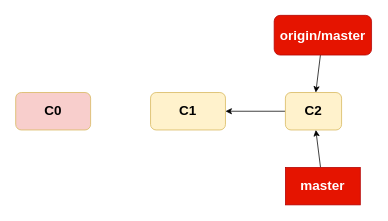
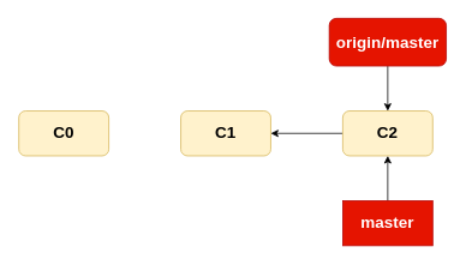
  <mxCell id="0" />
  <mxCell id="1" parent="0" />
  <mxCell id="2" value="" style="edgeStyle=none;html=1;fontSize=18;fontStyle=1;startArrow=classic;startFill=1;endArrow=none;endFill=0;" parent="1" source="3" target="4" edge="1"><mxGeometry relative="1" as="geometry" /></mxCell>
  <mxCell id="3" value="C1" style="rounded=1;whiteSpace=wrap;html=1;fillColor=#fff2cc;strokeColor=#d6b656;fontSize=18;fontStyle=1" parent="1" vertex="1"><mxGeometry x="200" y="123" width="100" height="50" as="geometry" /></mxCell>
- <mxCell id="4" value="C2" style="rounded=1;whiteSpace=wrap;html=1;fillColor=#fff2cc;strokeColor=#d6b656;fontSize=18;fontStyle=1" parent="1" vertex="1"><mxGeometry x="380" y="123" width="75" height="50" as="geometry" /></mxCell>
- <mxCell id="5" value="C0" style="rounded=1;whiteSpace=wrap;html=1;fillColor=#f8cecc;strokeColor=#d6b656;fontSize=18;fontStyle=1;" vertex="1" parent="1"><mxGeometry x="20" y="123" width="100" height="50" as="geometry" /></mxCell>
+ <mxCell id="4" value="C2" style="rounded=1;whiteSpace=wrap;html=1;fillColor=#fff2cc;strokeColor=#d6b656;fontSize=18;fontStyle=1" parent="1" vertex="1"><mxGeometry x="380" y="123" width="100" height="50" as="geometry" /></mxCell>
+ <mxCell id="5" value="C0" style="rounded=1;whiteSpace=wrap;html=1;fillColor=#fff2cc;strokeColor=#d6b656;fontSize=18;fontStyle=1" vertex="1" parent="1"><mxGeometry x="20" y="123" width="100" height="50" as="geometry" /></mxCell>
  <mxCell id="6" value="" style="edgeStyle=none;html=1;" edge="1" parent="1" source="7" target="4"><mxGeometry relative="1" as="geometry" /></mxCell>
  <mxCell id="7" value="origin/master" style="rounded=1;whiteSpace=wrap;html=1;fillColor=#e51400;strokeColor=#B20000;fontColor=#ffffff;fontSize=18;fontStyle=1" vertex="1" parent="1"><mxGeometry x="365" y="20" width="130" height="53" as="geometry" /></mxCell>
  <mxCell id="8" value="" style="edgeStyle=none;html=1;" edge="1" parent="1" source="9" target="4"><mxGeometry relative="1" as="geometry" /></mxCell>
  <mxCell id="9" value="master" style="whiteSpace=wrap;html=1;fillColor=#e51400;strokeColor=#B20000;fontColor=#ffffff;fontSize=18;fontStyle=1;rounded=0;" vertex="1" parent="1"><mxGeometry x="380" y="223" width="100" height="50" as="geometry" /></mxCell>
